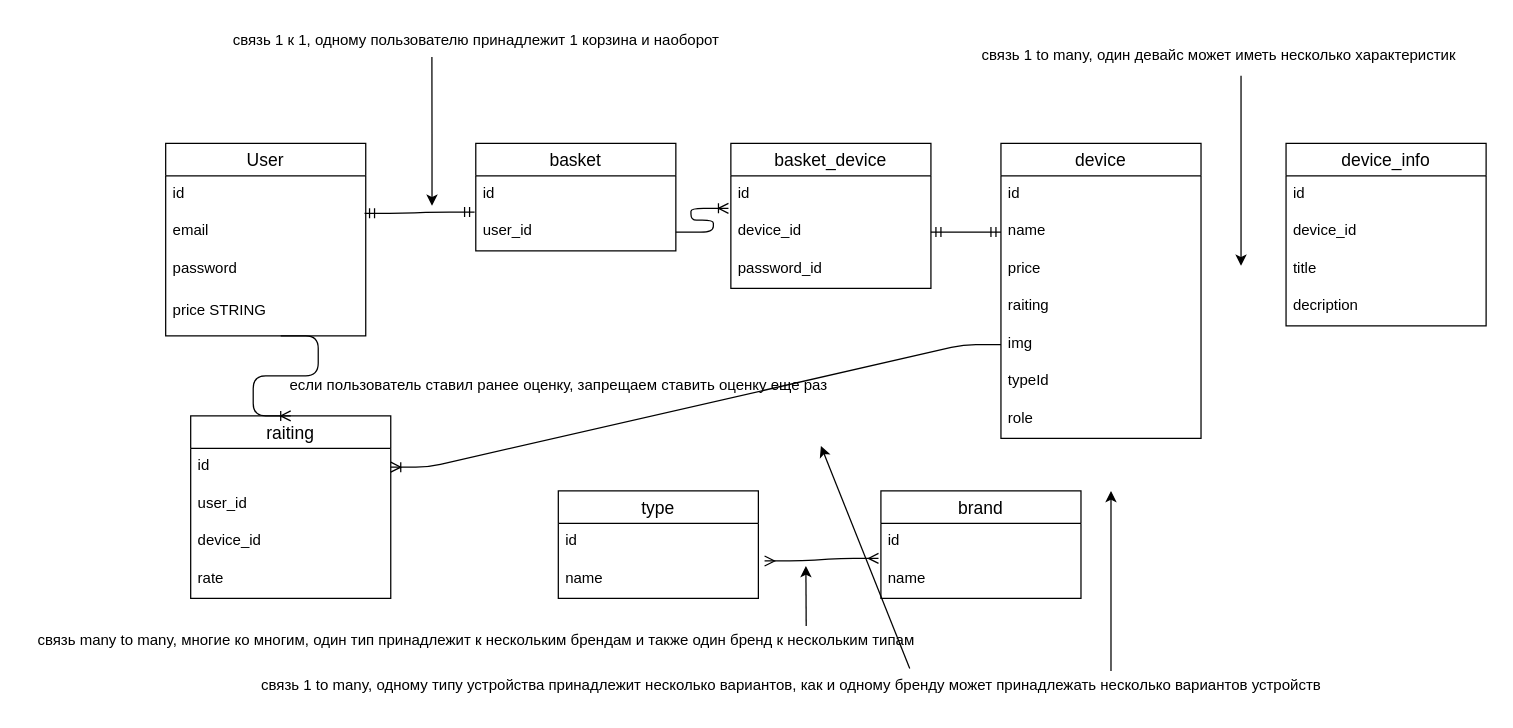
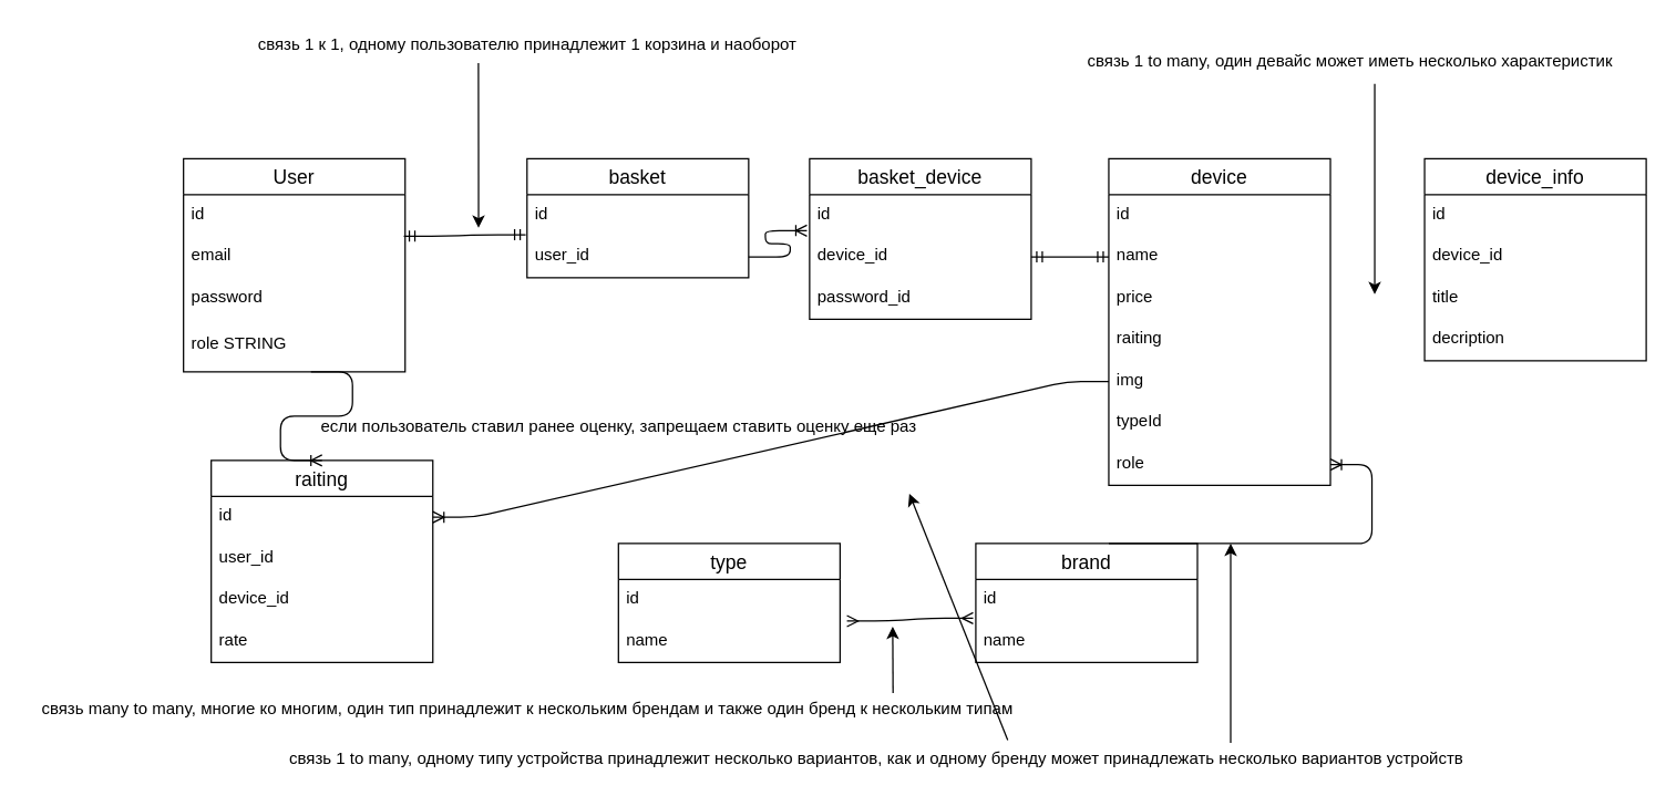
  <mxCell id="0" />
  <mxCell id="1" parent="0" />
  <mxCell id="2" value="User" style="swimlane;fontStyle=0;childLayout=stackLayout;horizontal=1;startSize=26;horizontalStack=0;resizeParent=1;resizeParentMax=0;resizeLast=0;collapsible=1;marginBottom=0;align=center;fontSize=14;" vertex="1" parent="1"><mxGeometry x="132" y="114" width="160" height="154" as="geometry" /></mxCell>
  <mxCell id="3" value="id" style="text;strokeColor=none;fillColor=none;spacingLeft=4;spacingRight=4;overflow=hidden;rotatable=0;points=[[0,0.5],[1,0.5]];portConstraint=eastwest;fontSize=12;" vertex="1" parent="2"><mxGeometry y="26" width="160" height="30" as="geometry" /></mxCell>
  <mxCell id="4" value="email" style="text;strokeColor=none;fillColor=none;spacingLeft=4;spacingRight=4;overflow=hidden;rotatable=0;points=[[0,0.5],[1,0.5]];portConstraint=eastwest;fontSize=12;" vertex="1" parent="2"><mxGeometry y="56" width="160" height="30" as="geometry" /></mxCell>
  <mxCell id="5" value="password" style="text;strokeColor=none;fillColor=none;spacingLeft=4;spacingRight=4;overflow=hidden;rotatable=0;points=[[0,0.5],[1,0.5]];portConstraint=eastwest;fontSize=12;" vertex="1" parent="2"><mxGeometry y="86" width="160" height="34" as="geometry" /></mxCell>
- <mxCell id="6" value="price STRING" style="text;strokeColor=none;fillColor=none;spacingLeft=4;spacingRight=4;overflow=hidden;rotatable=0;points=[[0,0.5],[1,0.5]];portConstraint=eastwest;fontSize=12;" vertex="1" parent="2"><mxGeometry y="120" width="160" height="34" as="geometry" /></mxCell>
+ <mxCell id="6" value="role STRING" style="text;strokeColor=none;fillColor=none;spacingLeft=4;spacingRight=4;overflow=hidden;rotatable=0;points=[[0,0.5],[1,0.5]];portConstraint=eastwest;fontSize=12;" vertex="1" parent="2"><mxGeometry y="120" width="160" height="34" as="geometry" /></mxCell>
  <mxCell id="7" value="basket" style="swimlane;fontStyle=0;childLayout=stackLayout;horizontal=1;startSize=26;horizontalStack=0;resizeParent=1;resizeParentMax=0;resizeLast=0;collapsible=1;marginBottom=0;align=center;fontSize=14;" vertex="1" parent="1"><mxGeometry x="380" y="114" width="160" height="86" as="geometry" /></mxCell>
  <mxCell id="8" value="id" style="text;strokeColor=none;fillColor=none;spacingLeft=4;spacingRight=4;overflow=hidden;rotatable=0;points=[[0,0.5],[1,0.5]];portConstraint=eastwest;fontSize=12;" vertex="1" parent="7"><mxGeometry y="26" width="160" height="30" as="geometry" /></mxCell>
  <mxCell id="9" value="user_id" style="text;strokeColor=none;fillColor=none;spacingLeft=4;spacingRight=4;overflow=hidden;rotatable=0;points=[[0,0.5],[1,0.5]];portConstraint=eastwest;fontSize=12;" vertex="1" parent="7"><mxGeometry y="56" width="160" height="30" as="geometry" /></mxCell>
  <mxCell id="10" value="" style="edgeStyle=entityRelationEdgeStyle;fontSize=12;html=1;endArrow=ERmandOne;startArrow=ERmandOne;entryX=-0.006;entryY=0.967;entryDx=0;entryDy=0;entryPerimeter=0;exitX=0.994;exitY=1;exitDx=0;exitDy=0;exitPerimeter=0;" edge="1" parent="1" source="3" target="8"><mxGeometry width="100" height="100" relative="1" as="geometry"><mxPoint x="296" y="169" as="sourcePoint" /><mxPoint x="422" y="128" as="targetPoint" /></mxGeometry></mxCell>
  <mxCell id="11" value="связь 1 к 1, одному пользователю принадлежит 1 корзина и наоборот" style="text;html=1;align=center;verticalAlign=middle;resizable=0;points=[];autosize=1;strokeColor=none;" vertex="1" parent="1"><mxGeometry x="176" y="20" width="408" height="24" as="geometry" /></mxCell>
  <mxCell id="12" value="" style="endArrow=classic;html=1;exitX=0.414;exitY=1.042;exitDx=0;exitDy=0;exitPerimeter=0;" edge="1" parent="1" source="11"><mxGeometry width="50" height="50" relative="1" as="geometry"><mxPoint x="716" y="154" as="sourcePoint" /><mxPoint x="345" y="164" as="targetPoint" /><Array as="points"><mxPoint x="345" y="116" /></Array></mxGeometry></mxCell>
  <mxCell id="13" value="device" style="swimlane;fontStyle=0;childLayout=stackLayout;horizontal=1;startSize=26;horizontalStack=0;resizeParent=1;resizeParentMax=0;resizeLast=0;collapsible=1;marginBottom=0;align=center;fontSize=14;" vertex="1" parent="1"><mxGeometry x="800" y="114" width="160" height="236" as="geometry" /></mxCell>
  <mxCell id="14" value="id" style="text;strokeColor=none;fillColor=none;spacingLeft=4;spacingRight=4;overflow=hidden;rotatable=0;points=[[0,0.5],[1,0.5]];portConstraint=eastwest;fontSize=12;" vertex="1" parent="13"><mxGeometry y="26" width="160" height="30" as="geometry" /></mxCell>
  <mxCell id="15" value="name" style="text;strokeColor=none;fillColor=none;spacingLeft=4;spacingRight=4;overflow=hidden;rotatable=0;points=[[0,0.5],[1,0.5]];portConstraint=eastwest;fontSize=12;" vertex="1" parent="13"><mxGeometry y="56" width="160" height="30" as="geometry" /></mxCell>
  <mxCell id="16" value="price" style="text;strokeColor=none;fillColor=none;spacingLeft=4;spacingRight=4;overflow=hidden;rotatable=0;points=[[0,0.5],[1,0.5]];portConstraint=eastwest;fontSize=12;" vertex="1" parent="13"><mxGeometry y="86" width="160" height="30" as="geometry" /></mxCell>
  <mxCell id="17" value="raiting" style="text;strokeColor=none;fillColor=none;spacingLeft=4;spacingRight=4;overflow=hidden;rotatable=0;points=[[0,0.5],[1,0.5]];portConstraint=eastwest;fontSize=12;" vertex="1" parent="13"><mxGeometry y="116" width="160" height="30" as="geometry" /></mxCell>
  <mxCell id="18" value="img" style="text;strokeColor=none;fillColor=none;spacingLeft=4;spacingRight=4;overflow=hidden;rotatable=0;points=[[0,0.5],[1,0.5]];portConstraint=eastwest;fontSize=12;" vertex="1" parent="13"><mxGeometry y="146" width="160" height="30" as="geometry" /></mxCell>
  <mxCell id="19" value="typeId" style="text;strokeColor=none;fillColor=none;spacingLeft=4;spacingRight=4;overflow=hidden;rotatable=0;points=[[0,0.5],[1,0.5]];portConstraint=eastwest;fontSize=12;" vertex="1" parent="13"><mxGeometry y="176" width="160" height="30" as="geometry" /></mxCell>
  <mxCell id="20" value="role" style="text;strokeColor=none;fillColor=none;spacingLeft=4;spacingRight=4;overflow=hidden;rotatable=0;points=[[0,0.5],[1,0.5]];portConstraint=eastwest;fontSize=12;" vertex="1" parent="13"><mxGeometry y="206" width="160" height="30" as="geometry" /></mxCell>
  <mxCell id="21" value="type" style="swimlane;fontStyle=0;childLayout=stackLayout;horizontal=1;startSize=26;horizontalStack=0;resizeParent=1;resizeParentMax=0;resizeLast=0;collapsible=1;marginBottom=0;align=center;fontSize=14;" vertex="1" parent="1"><mxGeometry x="446" y="392" width="160" height="86" as="geometry" /></mxCell>
  <mxCell id="22" value="id" style="text;strokeColor=none;fillColor=none;spacingLeft=4;spacingRight=4;overflow=hidden;rotatable=0;points=[[0,0.5],[1,0.5]];portConstraint=eastwest;fontSize=12;" vertex="1" parent="21"><mxGeometry y="26" width="160" height="30" as="geometry" /></mxCell>
  <mxCell id="23" value="name" style="text;strokeColor=none;fillColor=none;spacingLeft=4;spacingRight=4;overflow=hidden;rotatable=0;points=[[0,0.5],[1,0.5]];portConstraint=eastwest;fontSize=12;" vertex="1" parent="21"><mxGeometry y="56" width="160" height="30" as="geometry" /></mxCell>
  <mxCell id="24" value="brand" style="swimlane;fontStyle=0;childLayout=stackLayout;horizontal=1;startSize=26;horizontalStack=0;resizeParent=1;resizeParentMax=0;resizeLast=0;collapsible=1;marginBottom=0;align=center;fontSize=14;" vertex="1" parent="1"><mxGeometry x="704" y="392" width="160" height="86" as="geometry" /></mxCell>
  <mxCell id="25" value="id" style="text;strokeColor=none;fillColor=none;spacingLeft=4;spacingRight=4;overflow=hidden;rotatable=0;points=[[0,0.5],[1,0.5]];portConstraint=eastwest;fontSize=12;" vertex="1" parent="24"><mxGeometry y="26" width="160" height="30" as="geometry" /></mxCell>
  <mxCell id="26" value="name" style="text;strokeColor=none;fillColor=none;spacingLeft=4;spacingRight=4;overflow=hidden;rotatable=0;points=[[0,0.5],[1,0.5]];portConstraint=eastwest;fontSize=12;" vertex="1" parent="24"><mxGeometry y="56" width="160" height="30" as="geometry" /></mxCell>
  <mxCell id="27" value="связь 1 to many, одному типу устройства принадлежит несколько вариантов, как и одному бренду может принадлежать несколько вариантов устройств" style="text;html=1;align=center;verticalAlign=middle;resizable=0;points=[];autosize=1;strokeColor=none;" vertex="1" parent="1"><mxGeometry x="200" y="536" width="864" height="24" as="geometry" /></mxCell>
  <mxCell id="28" value="" style="endArrow=classic;html=1;exitX=0.61;exitY=-0.083;exitDx=0;exitDy=0;exitPerimeter=0;" edge="1" parent="1" source="27"><mxGeometry width="50" height="50" relative="1" as="geometry"><mxPoint x="376.904" y="57.008" as="sourcePoint" /><mxPoint x="656" y="356" as="targetPoint" /></mxGeometry></mxCell>
  <mxCell id="29" value="" style="endArrow=classic;html=1;exitX=0.567;exitY=-0.083;exitDx=0;exitDy=0;exitPerimeter=0;" edge="1" parent="1"><mxGeometry width="50" height="50" relative="1" as="geometry"><mxPoint x="887.998" y="535.998" as="sourcePoint" /><mxPoint x="888" y="392" as="targetPoint" /></mxGeometry></mxCell>
+ <mxCell id="30" value="" style="edgeStyle=entityRelationEdgeStyle;fontSize=12;html=1;endArrow=ERoneToMany;exitX=0.6;exitY=0;exitDx=0;exitDy=0;exitPerimeter=0;" edge="1" parent="1" source="24" target="20"><mxGeometry width="100" height="100" relative="1" as="geometry"><mxPoint x="698" y="380" as="sourcePoint" /><mxPoint x="740" y="317" as="targetPoint" /></mxGeometry></mxCell>
  <mxCell id="31" value="" style="edgeStyle=entityRelationEdgeStyle;fontSize=12;html=1;endArrow=ERmany;startArrow=ERmany;entryX=-0.012;entryY=0.933;entryDx=0;entryDy=0;entryPerimeter=0;exitX=1.031;exitY=0;exitDx=0;exitDy=0;exitPerimeter=0;" edge="1" parent="1" source="23" target="25"><mxGeometry width="100" height="100" relative="1" as="geometry"><mxPoint x="440" y="372" as="sourcePoint" /><mxPoint x="540" y="272" as="targetPoint" /></mxGeometry></mxCell>
  <mxCell id="32" value="связь many to many, многие ко многим, один тип принадлежит к нескольким брендам и также один бренд к нескольким типам" style="text;html=1;align=center;verticalAlign=middle;resizable=0;points=[];autosize=1;strokeColor=none;" vertex="1" parent="1"><mxGeometry x="20" y="500" width="720" height="24" as="geometry" /></mxCell>
  <mxCell id="33" value="" style="endArrow=classic;html=1;exitX=0.867;exitY=0;exitDx=0;exitDy=0;exitPerimeter=0;" edge="1" parent="1" source="32"><mxGeometry width="50" height="50" relative="1" as="geometry"><mxPoint x="694.976" y="548" as="sourcePoint" /><mxPoint x="644" y="452" as="targetPoint" /></mxGeometry></mxCell>
  <mxCell id="34" value="device_info" style="swimlane;fontStyle=0;childLayout=stackLayout;horizontal=1;startSize=26;horizontalStack=0;resizeParent=1;resizeParentMax=0;resizeLast=0;collapsible=1;marginBottom=0;align=center;fontSize=14;" vertex="1" parent="1"><mxGeometry x="1028" y="114" width="160" height="146" as="geometry" /></mxCell>
  <mxCell id="35" value="id" style="text;strokeColor=none;fillColor=none;spacingLeft=4;spacingRight=4;overflow=hidden;rotatable=0;points=[[0,0.5],[1,0.5]];portConstraint=eastwest;fontSize=12;" vertex="1" parent="34"><mxGeometry y="26" width="160" height="30" as="geometry" /></mxCell>
  <mxCell id="36" value="device_id" style="text;strokeColor=none;fillColor=none;spacingLeft=4;spacingRight=4;overflow=hidden;rotatable=0;points=[[0,0.5],[1,0.5]];portConstraint=eastwest;fontSize=12;" vertex="1" parent="34"><mxGeometry y="56" width="160" height="30" as="geometry" /></mxCell>
  <mxCell id="37" value="title" style="text;strokeColor=none;fillColor=none;spacingLeft=4;spacingRight=4;overflow=hidden;rotatable=0;points=[[0,0.5],[1,0.5]];portConstraint=eastwest;fontSize=12;" vertex="1" parent="34"><mxGeometry y="86" width="160" height="30" as="geometry" /></mxCell>
  <mxCell id="38" value="decription" style="text;strokeColor=none;fillColor=none;spacingLeft=4;spacingRight=4;overflow=hidden;rotatable=0;points=[[0,0.5],[1,0.5]];portConstraint=eastwest;fontSize=12;" vertex="1" parent="34"><mxGeometry y="116" width="160" height="30" as="geometry" /></mxCell>
  <mxCell id="39" value="связь 1 to many, один девайс может иметь несколько характеристик" style="text;html=1;align=center;verticalAlign=middle;resizable=0;points=[];autosize=1;strokeColor=none;" vertex="1" parent="1"><mxGeometry x="776" y="32" width="396" height="24" as="geometry" /></mxCell>
  <mxCell id="40" value="" style="endArrow=classic;html=1;" edge="1" parent="1"><mxGeometry width="50" height="50" relative="1" as="geometry"><mxPoint x="992" y="60" as="sourcePoint" /><mxPoint x="992" y="212" as="targetPoint" /><Array as="points"><mxPoint x="992" y="152" /></Array></mxGeometry></mxCell>
  <mxCell id="41" value="basket_device" style="swimlane;fontStyle=0;childLayout=stackLayout;horizontal=1;startSize=26;horizontalStack=0;resizeParent=1;resizeParentMax=0;resizeLast=0;collapsible=1;marginBottom=0;align=center;fontSize=14;" vertex="1" parent="1"><mxGeometry x="584" y="114" width="160" height="116" as="geometry" /></mxCell>
  <mxCell id="42" value="id" style="text;strokeColor=none;fillColor=none;spacingLeft=4;spacingRight=4;overflow=hidden;rotatable=0;points=[[0,0.5],[1,0.5]];portConstraint=eastwest;fontSize=12;" vertex="1" parent="41"><mxGeometry y="26" width="160" height="30" as="geometry" /></mxCell>
  <mxCell id="43" value="device_id" style="text;strokeColor=none;fillColor=none;spacingLeft=4;spacingRight=4;overflow=hidden;rotatable=0;points=[[0,0.5],[1,0.5]];portConstraint=eastwest;fontSize=12;" vertex="1" parent="41"><mxGeometry y="56" width="160" height="30" as="geometry" /></mxCell>
  <mxCell id="44" value="password_id" style="text;strokeColor=none;fillColor=none;spacingLeft=4;spacingRight=4;overflow=hidden;rotatable=0;points=[[0,0.5],[1,0.5]];portConstraint=eastwest;fontSize=12;" vertex="1" parent="41"><mxGeometry y="86" width="160" height="30" as="geometry" /></mxCell>
  <mxCell id="45" value="" style="edgeStyle=entityRelationEdgeStyle;fontSize=12;html=1;endArrow=ERoneToMany;exitX=1;exitY=0.5;exitDx=0;exitDy=0;entryX=-0.012;entryY=0.867;entryDx=0;entryDy=0;entryPerimeter=0;" edge="1" parent="1" source="9" target="42"><mxGeometry width="100" height="100" relative="1" as="geometry"><mxPoint x="972" y="227" as="sourcePoint" /><mxPoint x="572" y="163" as="targetPoint" /></mxGeometry></mxCell>
  <mxCell id="46" value="" style="edgeStyle=entityRelationEdgeStyle;fontSize=12;html=1;endArrow=ERmandOne;startArrow=ERmandOne;entryX=0;entryY=0.5;entryDx=0;entryDy=0;exitX=1;exitY=0.5;exitDx=0;exitDy=0;" edge="1" parent="1" source="43" target="15"><mxGeometry width="100" height="100" relative="1" as="geometry"><mxPoint x="303.04" y="182" as="sourcePoint" /><mxPoint x="391.04" y="181.01" as="targetPoint" /></mxGeometry></mxCell>
  <mxCell id="47" value="raiting" style="swimlane;fontStyle=0;childLayout=stackLayout;horizontal=1;startSize=26;horizontalStack=0;resizeParent=1;resizeParentMax=0;resizeLast=0;collapsible=1;marginBottom=0;align=center;fontSize=14;" vertex="1" parent="1"><mxGeometry x="152" y="332" width="160" height="146" as="geometry" /></mxCell>
  <mxCell id="48" value="id" style="text;strokeColor=none;fillColor=none;spacingLeft=4;spacingRight=4;overflow=hidden;rotatable=0;points=[[0,0.5],[1,0.5]];portConstraint=eastwest;fontSize=12;" vertex="1" parent="47"><mxGeometry y="26" width="160" height="30" as="geometry" /></mxCell>
  <mxCell id="49" value="user_id" style="text;strokeColor=none;fillColor=none;spacingLeft=4;spacingRight=4;overflow=hidden;rotatable=0;points=[[0,0.5],[1,0.5]];portConstraint=eastwest;fontSize=12;" vertex="1" parent="47"><mxGeometry y="56" width="160" height="30" as="geometry" /></mxCell>
  <mxCell id="50" value="device_id" style="text;strokeColor=none;fillColor=none;spacingLeft=4;spacingRight=4;overflow=hidden;rotatable=0;points=[[0,0.5],[1,0.5]];portConstraint=eastwest;fontSize=12;" vertex="1" parent="47"><mxGeometry y="86" width="160" height="30" as="geometry" /></mxCell>
  <mxCell id="51" value="rate" style="text;strokeColor=none;fillColor=none;spacingLeft=4;spacingRight=4;overflow=hidden;rotatable=0;points=[[0,0.5],[1,0.5]];portConstraint=eastwest;fontSize=12;" vertex="1" parent="47"><mxGeometry y="116" width="160" height="30" as="geometry" /></mxCell>
  <mxCell id="52" value="" style="edgeStyle=entityRelationEdgeStyle;fontSize=12;html=1;endArrow=ERoneToMany;exitX=0.575;exitY=1;exitDx=0;exitDy=0;exitPerimeter=0;entryX=0.5;entryY=0;entryDx=0;entryDy=0;" edge="1" parent="1" source="6" target="47"><mxGeometry width="100" height="100" relative="1" as="geometry"><mxPoint x="584" y="372" as="sourcePoint" /><mxPoint x="140" y="356" as="targetPoint" /></mxGeometry></mxCell>
  <mxCell id="53" value="" style="edgeStyle=entityRelationEdgeStyle;fontSize=12;html=1;endArrow=ERoneToMany;entryX=1;entryY=0.5;entryDx=0;entryDy=0;exitX=0;exitY=0.5;exitDx=0;exitDy=0;" edge="1" parent="1" source="18" target="48"><mxGeometry width="100" height="100" relative="1" as="geometry"><mxPoint x="680" y="272" as="sourcePoint" /><mxPoint x="684" y="272" as="targetPoint" /></mxGeometry></mxCell>
  <mxCell id="54" value="если пользователь ставил ранее оценку, запрещаем ставить оценку еще раз" style="text;html=1;align=center;verticalAlign=middle;resizable=0;points=[];autosize=1;strokeColor=none;" vertex="1" parent="1"><mxGeometry x="224" y="296" width="444" height="24" as="geometry" /></mxCell>
